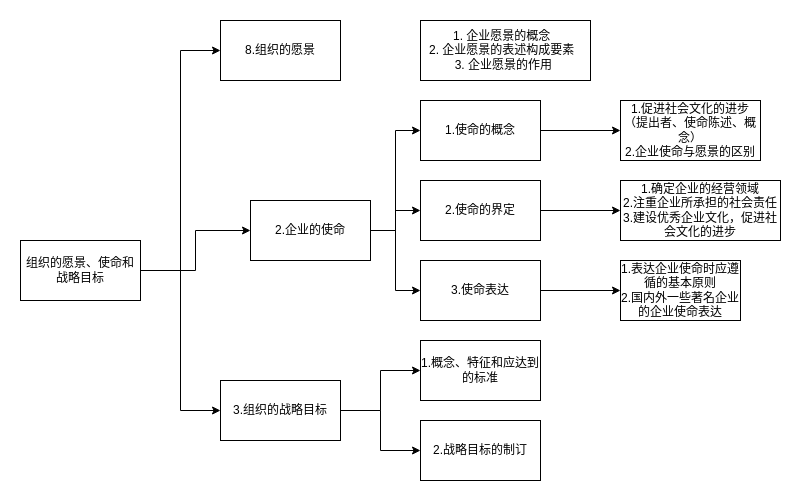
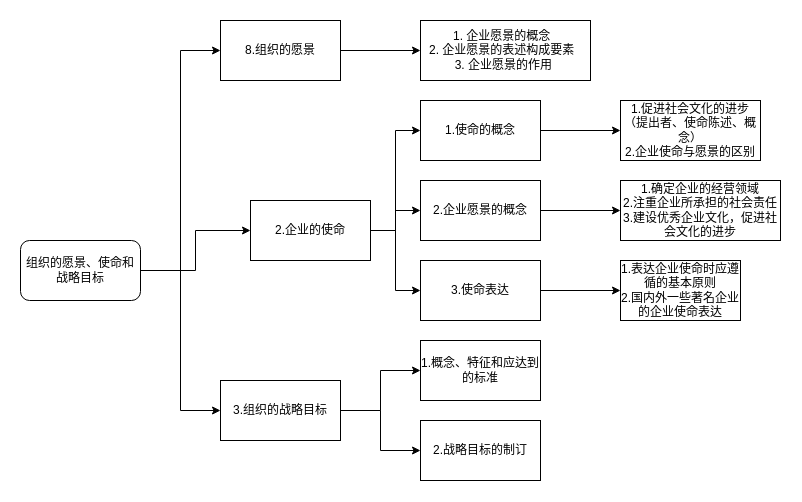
  <mxCell id="0" />
  <mxCell id="1" parent="0" />
  <mxCell id="2" value="" style="edgeStyle=orthogonalEdgeStyle;rounded=0;orthogonalLoop=1;jettySize=auto;html=1;entryX=0;entryY=0.5;entryDx=0;entryDy=0;" parent="1" source="5" target="7" edge="1"><mxGeometry relative="1" as="geometry" /></mxCell>
  <mxCell id="3" style="edgeStyle=orthogonalEdgeStyle;rounded=0;orthogonalLoop=1;jettySize=auto;html=1;entryX=0;entryY=0.5;entryDx=0;entryDy=0;" parent="1" source="5" target="11" edge="1"><mxGeometry relative="1" as="geometry" /></mxCell>
  <mxCell id="4" style="edgeStyle=orthogonalEdgeStyle;rounded=0;orthogonalLoop=1;jettySize=auto;html=1;entryX=0;entryY=0.5;entryDx=0;entryDy=0;" parent="1" source="5" target="23" edge="1"><mxGeometry relative="1" as="geometry" /></mxCell>
- <mxCell id="5" value="组织的愿景、使命和战略目标" style="rounded=0;whiteSpace=wrap;html=1;" parent="1" vertex="1"><mxGeometry x="20" y="240" width="120" height="60" as="geometry" /></mxCell>
+ <mxCell id="5" value="组织的愿景、使命和战略目标" style="whiteSpace=wrap;html=1;rounded=1;" parent="1" vertex="1"><mxGeometry x="20" y="240" width="120" height="60" as="geometry" /></mxCell>
+ <mxCell id="6" value="" style="edgeStyle=orthogonalEdgeStyle;rounded=0;orthogonalLoop=1;jettySize=auto;html=1;" parent="1" source="7" target="12" edge="1"><mxGeometry relative="1" as="geometry" /></mxCell>
  <mxCell id="7" value="8.组织的愿景" style="rounded=0;whiteSpace=wrap;html=1;" parent="1" vertex="1"><mxGeometry x="220" y="20" width="120" height="60" as="geometry" /></mxCell>
  <mxCell id="8" value="" style="edgeStyle=orthogonalEdgeStyle;rounded=0;orthogonalLoop=1;jettySize=auto;html=1;" parent="1" source="11" target="14" edge="1"><mxGeometry relative="1" as="geometry" /></mxCell>
  <mxCell id="9" style="edgeStyle=orthogonalEdgeStyle;rounded=0;orthogonalLoop=1;jettySize=auto;html=1;entryX=0;entryY=0.5;entryDx=0;entryDy=0;" parent="1" source="11" target="16" edge="1"><mxGeometry relative="1" as="geometry" /></mxCell>
  <mxCell id="10" style="edgeStyle=orthogonalEdgeStyle;rounded=0;orthogonalLoop=1;jettySize=auto;html=1;entryX=0;entryY=0.5;entryDx=0;entryDy=0;" parent="1" source="11" target="18" edge="1"><mxGeometry relative="1" as="geometry" /></mxCell>
  <mxCell id="11" value="2.企业的使命" style="rounded=0;whiteSpace=wrap;html=1;" parent="1" vertex="1"><mxGeometry x="250" y="200" width="120" height="60" as="geometry" /></mxCell>
  <mxCell id="12" value="&lt;div&gt;1. 企业愿景的概念&amp;nbsp;&amp;nbsp;&lt;/div&gt;&lt;div&gt;2. 企业愿景的表述构成要素&amp;nbsp;&amp;nbsp;&lt;/div&gt;&lt;div&gt;3. 企业愿景的作用&amp;nbsp;&lt;/div&gt;" style="rounded=0;whiteSpace=wrap;html=1;" parent="1" vertex="1"><mxGeometry x="420" y="20" width="170" height="60" as="geometry" /></mxCell>
  <mxCell id="13" value="" style="edgeStyle=orthogonalEdgeStyle;rounded=0;orthogonalLoop=1;jettySize=auto;html=1;" parent="1" source="14" target="19" edge="1"><mxGeometry relative="1" as="geometry" /></mxCell>
- <mxCell id="14" value="2.使命的界定" style="rounded=0;whiteSpace=wrap;html=1;" parent="1" vertex="1"><mxGeometry x="420" y="180" width="120" height="60" as="geometry" /></mxCell>
+ <mxCell id="14" value="2.企业愿景的概念" style="rounded=0;whiteSpace=wrap;html=1;" parent="1" vertex="1"><mxGeometry x="420" y="180" width="120" height="60" as="geometry" /></mxCell>
  <mxCell id="15" value="" style="edgeStyle=orthogonalEdgeStyle;rounded=0;orthogonalLoop=1;jettySize=auto;html=1;" parent="1" source="16" target="26" edge="1"><mxGeometry relative="1" as="geometry" /></mxCell>
  <mxCell id="16" value="1.使命的概念" style="rounded=0;whiteSpace=wrap;html=1;" parent="1" vertex="1"><mxGeometry x="420" y="100" width="120" height="60" as="geometry" /></mxCell>
  <mxCell id="17" value="" style="edgeStyle=orthogonalEdgeStyle;rounded=0;orthogonalLoop=1;jettySize=auto;html=1;" parent="1" source="18" target="20" edge="1"><mxGeometry relative="1" as="geometry" /></mxCell>
  <mxCell id="18" value="3.使命表达" style="rounded=0;whiteSpace=wrap;html=1;" parent="1" vertex="1"><mxGeometry x="420" y="260" width="120" height="60" as="geometry" /></mxCell>
  <mxCell id="19" value="&lt;div&gt;1.确定企业的经营领域&lt;/div&gt;&lt;div&gt;2.注重企业所承担的社会责任&lt;/div&gt;&lt;div&gt;3.建设优秀企业文化，促进社会文化的进步&lt;/div&gt;" style="rounded=0;whiteSpace=wrap;html=1;" parent="1" vertex="1"><mxGeometry x="620" y="180" width="160" height="60" as="geometry" /></mxCell>
  <mxCell id="20" value="&lt;div&gt;1.表达企业使命时应遵循的基本原则&lt;/div&gt;&lt;div&gt;2.国内外一些著名企业的企业使命表达&lt;/div&gt;" style="rounded=0;whiteSpace=wrap;html=1;" parent="1" vertex="1"><mxGeometry x="620" y="260" width="120" height="60" as="geometry" /></mxCell>
  <mxCell id="21" style="edgeStyle=orthogonalEdgeStyle;rounded=0;orthogonalLoop=1;jettySize=auto;html=1;" parent="1" source="23" target="24" edge="1"><mxGeometry relative="1" as="geometry" /></mxCell>
  <mxCell id="22" style="edgeStyle=orthogonalEdgeStyle;rounded=0;orthogonalLoop=1;jettySize=auto;html=1;entryX=0;entryY=0.5;entryDx=0;entryDy=0;" parent="1" source="23" target="25" edge="1"><mxGeometry relative="1" as="geometry" /></mxCell>
  <mxCell id="23" value="3.组织的战略目标" style="rounded=0;whiteSpace=wrap;html=1;" parent="1" vertex="1"><mxGeometry x="220" y="380" width="120" height="60" as="geometry" /></mxCell>
  <mxCell id="24" value="1.概念、特征和应达到的标准" style="rounded=0;whiteSpace=wrap;html=1;" parent="1" vertex="1"><mxGeometry x="420" y="340" width="120" height="60" as="geometry" /></mxCell>
  <mxCell id="25" value="2.战略目标的制订" style="rounded=0;whiteSpace=wrap;html=1;" parent="1" vertex="1"><mxGeometry x="420" y="420" width="120" height="60" as="geometry" /></mxCell>
  <mxCell id="26" value="&lt;div&gt;1.促进社会文化的进步（提出者、使命陈述、概念）&lt;/div&gt;&lt;div&gt;2.企业使命与愿景的区别&lt;/div&gt;" style="rounded=0;whiteSpace=wrap;html=1;" parent="1" vertex="1"><mxGeometry x="620" y="100" width="140" height="60" as="geometry" /></mxCell>
